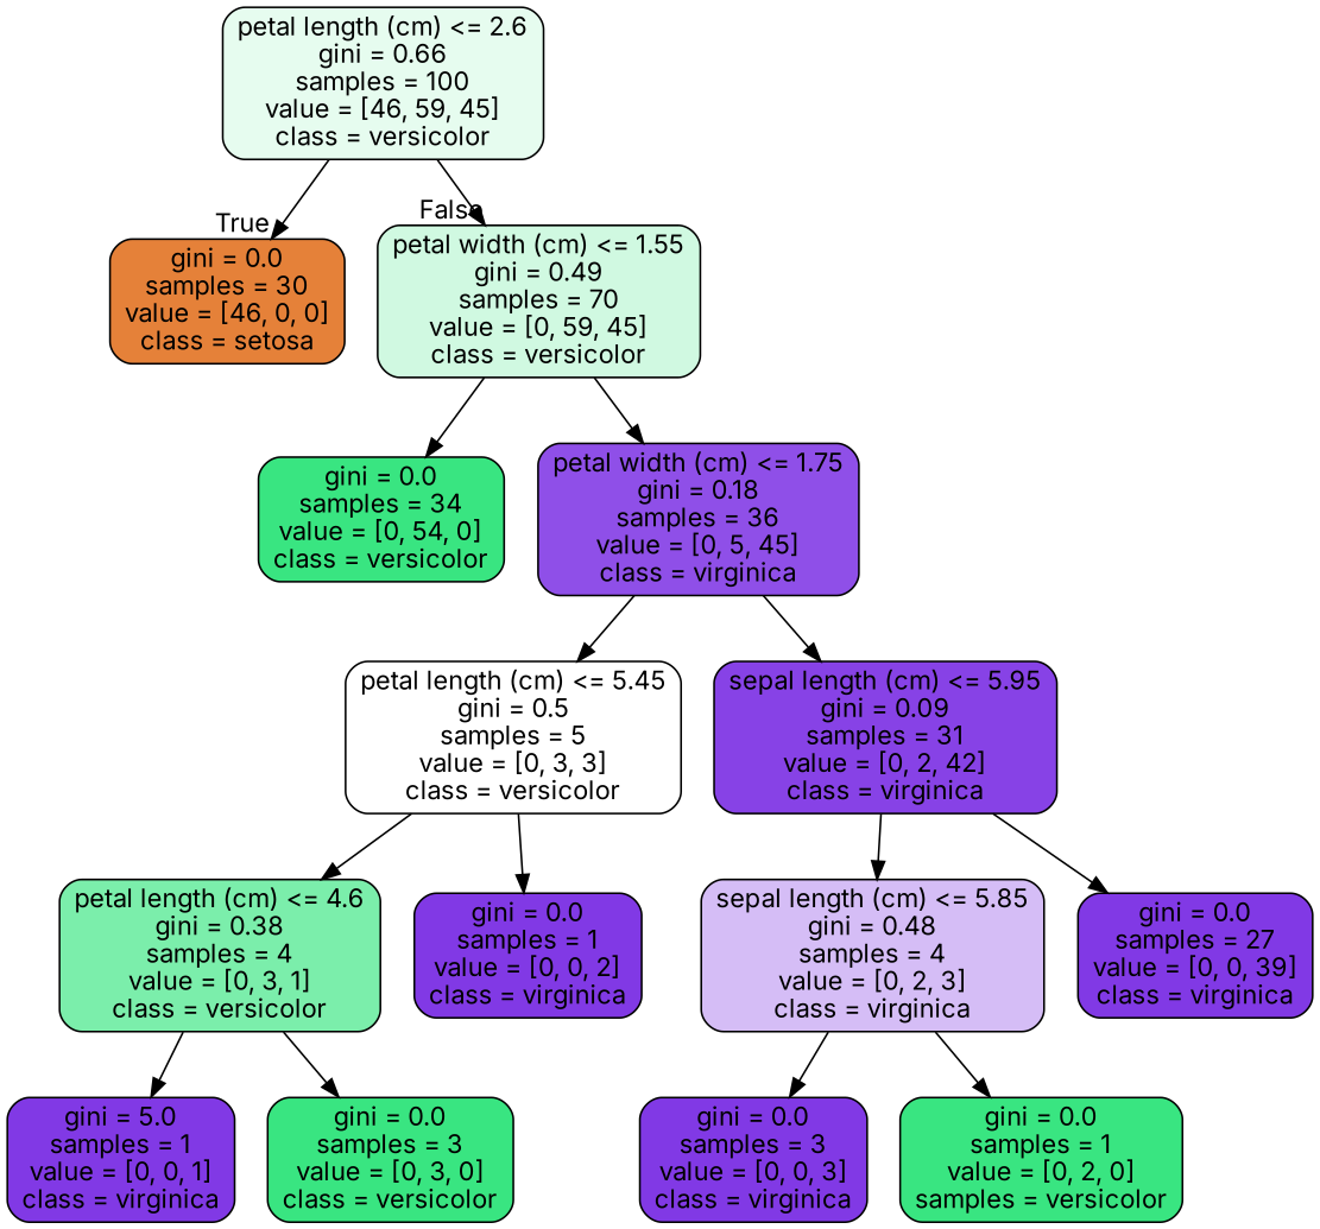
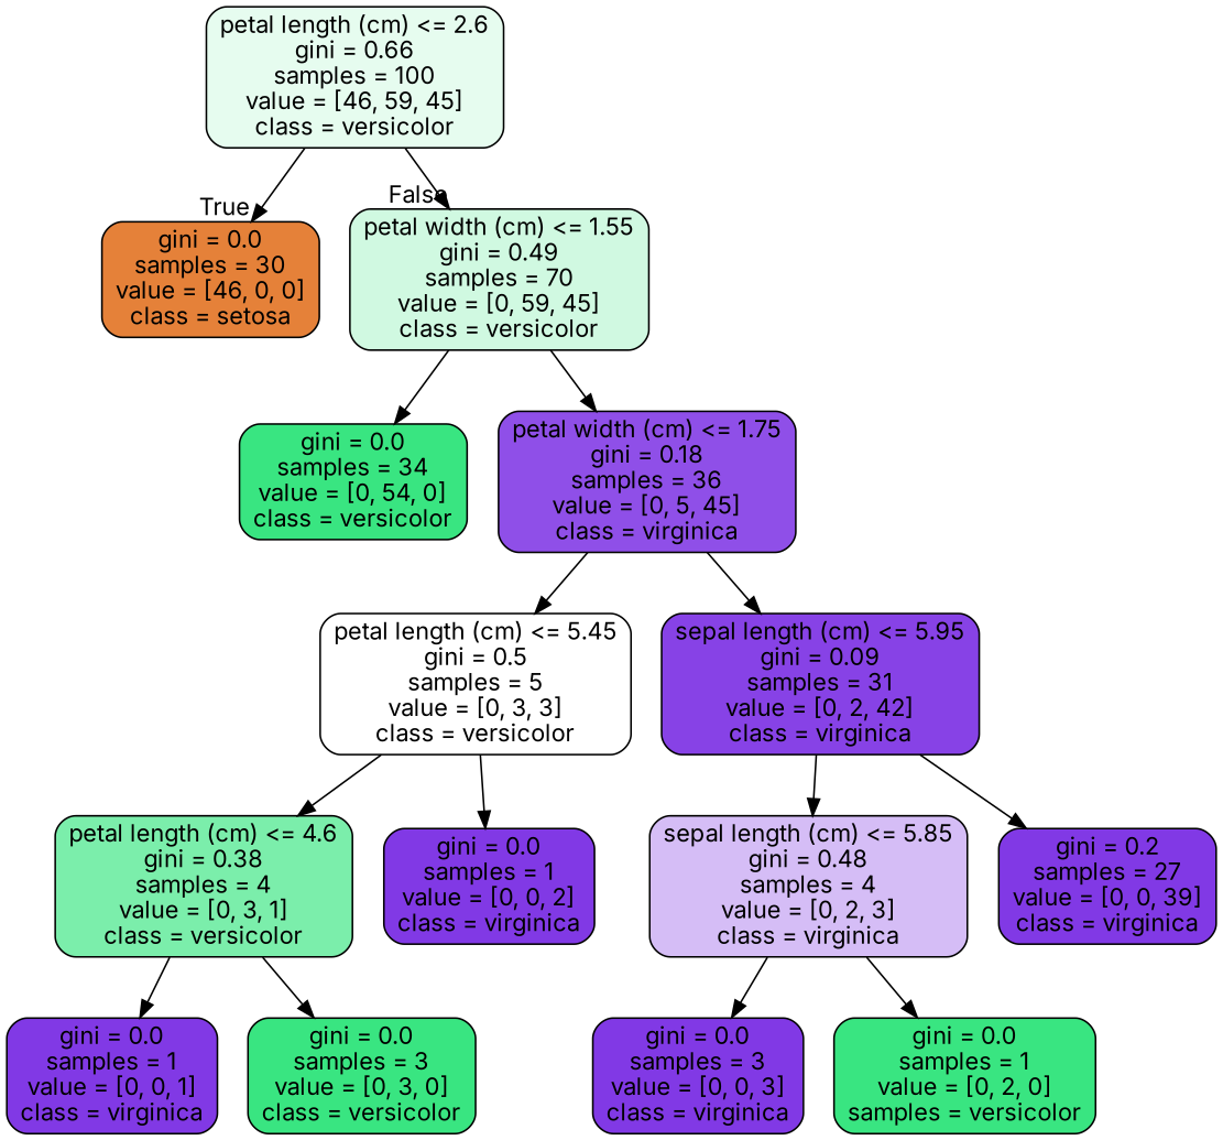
  digraph {
    fontname=Inter
    node [color=black fillcolor="#8139e5" fontname=Inter shape=box style="filled, rounded"]
    edge [fontname=Inter]
    n1 [fillcolor="#e6fcef" label="petal length (cm) <= 2.6\ngini = 0.66\nsamples = 100\nvalue = [46, 59, 45]\nclass = versicolor"]
    n2 [fillcolor="#e58139" label="gini = 0.0\nsamples = 30\nvalue = [46, 0, 0]\nclass = setosa"]
    n3 [fillcolor="#d0f9e1" label="petal width (cm) <= 1.55\ngini = 0.49\nsamples = 70\nvalue = [0, 59, 45]\nclass = versicolor"]
    n4 [fillcolor="#39e581" label="gini = 0.0\nsamples = 34\nvalue = [0, 54, 0]\nclass = versicolor"]
    n5 [fillcolor="#8f4fe8" label="petal width (cm) <= 1.75\ngini = 0.18\nsamples = 36\nvalue = [0, 5, 45]\nclass = virginica"]
    n6 [fillcolor="#ffffff" label="petal length (cm) <= 5.45\ngini = 0.5\nsamples = 5\nvalue = [0, 3, 3]\nclass = versicolor"]
    n7 [fillcolor="#8742e6" label="sepal length (cm) <= 5.95\ngini = 0.09\nsamples = 31\nvalue = [0, 2, 42]\nclass = virginica"]
    n8 [fillcolor="#7beeab" label="petal length (cm) <= 4.6\ngini = 0.38\nsamples = 4\nvalue = [0, 3, 1]\nclass = versicolor"]
    n9 [label="gini = 0.0\nsamples = 1\nvalue = [0, 0, 2]\nclass = virginica"]
    n10 [fillcolor="#d5bdf6" label="sepal length (cm) <= 5.85\ngini = 0.48\nsamples = 4\nvalue = [0, 2, 3]\nclass = virginica"]
-   n11 [label="gini = 0.0\nsamples = 27\nvalue = [0, 0, 39]\nclass = virginica"]
-   n12 [label="gini = 5.0\nsamples = 1\nvalue = [0, 0, 1]\nclass = virginica"]
+   n11 [label="gini = 0.2\nsamples = 27\nvalue = [0, 0, 39]\nclass = virginica"]
+   n12 [label="gini = 0.0\nsamples = 1\nvalue = [0, 0, 1]\nclass = virginica"]
    n13 [fillcolor="#39e581" label="gini = 0.0\nsamples = 3\nvalue = [0, 3, 0]\nclass = versicolor"]
    n14 [label="gini = 0.0\nsamples = 3\nvalue = [0, 0, 3]\nclass = virginica"]
    n15 [fillcolor="#39e581" label="gini = 0.0\nsamples = 1\nvalue = [0, 2, 0]\nsamples = versicolor"]
    n1 -> n2 [headlabel=True labelangle=45 labeldistance=2.5]
    n1 -> n3 [headlabel=False labelangle=-45 labeldistance=2.5]
    n3 -> n4
    n3 -> n5
    n5 -> n6
    n5 -> n7
    n6 -> n8
    n6 -> n9
    n7 -> n10
    n7 -> n11
    n8 -> n12
    n8 -> n13
    n10 -> n14
    n10 -> n15
  }
